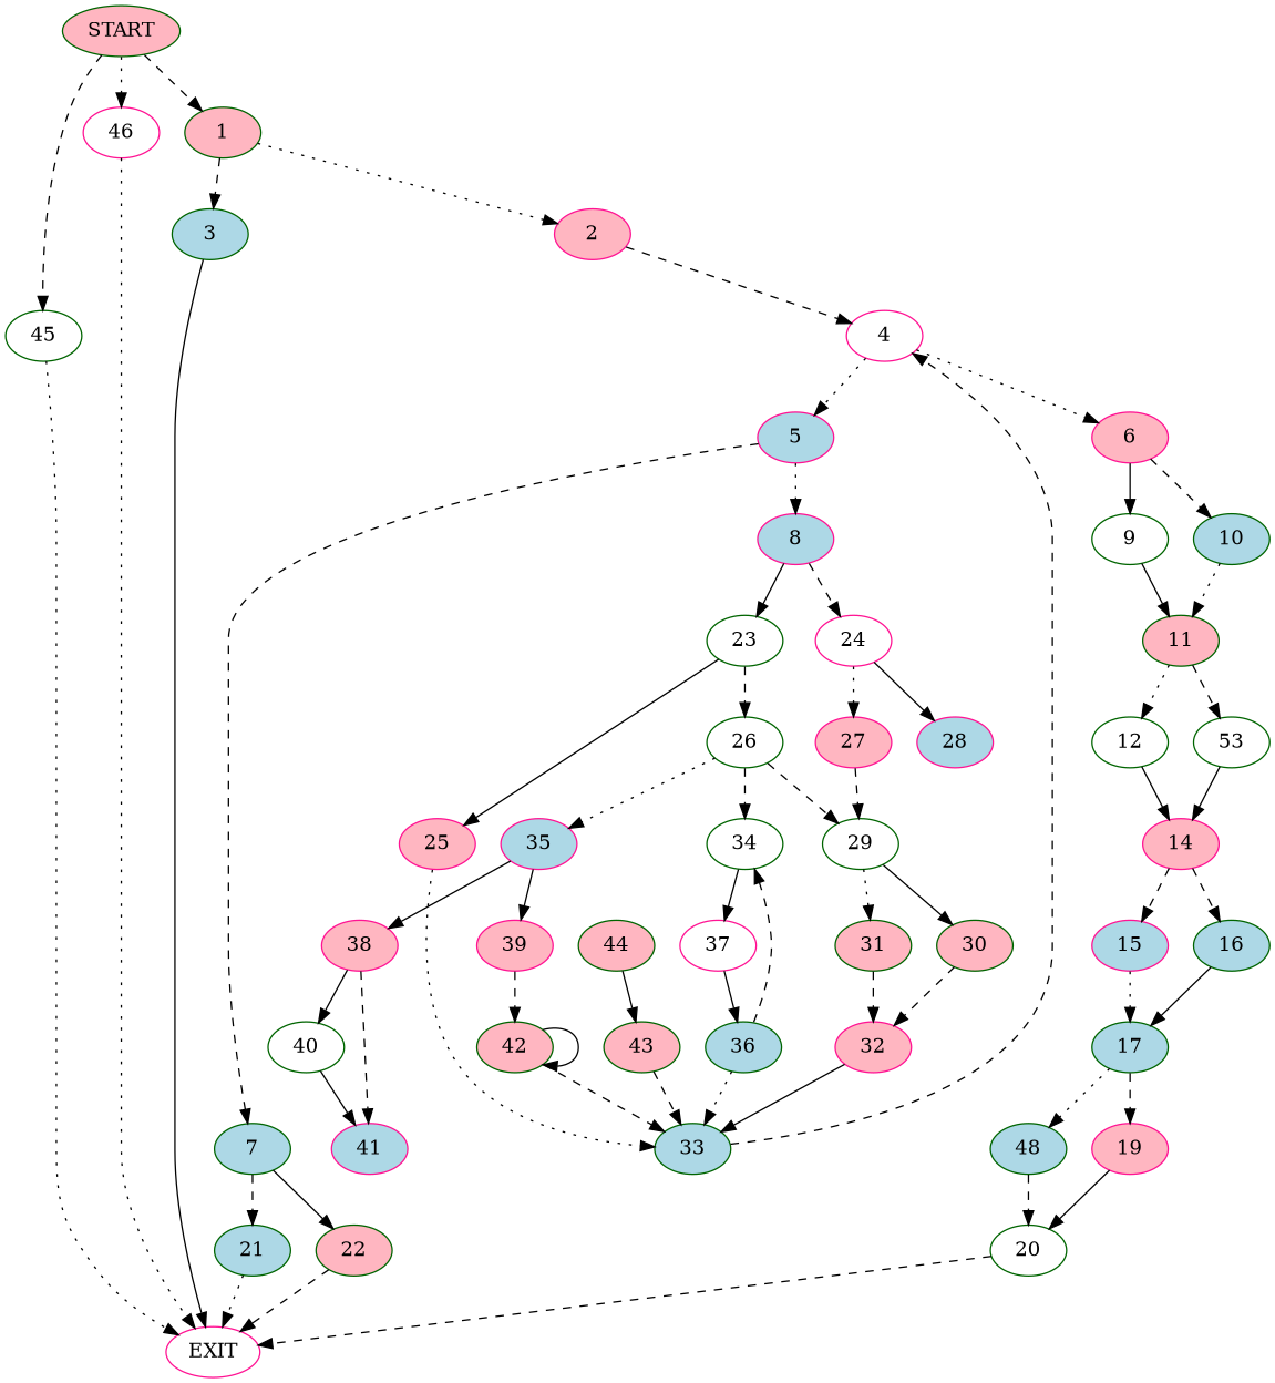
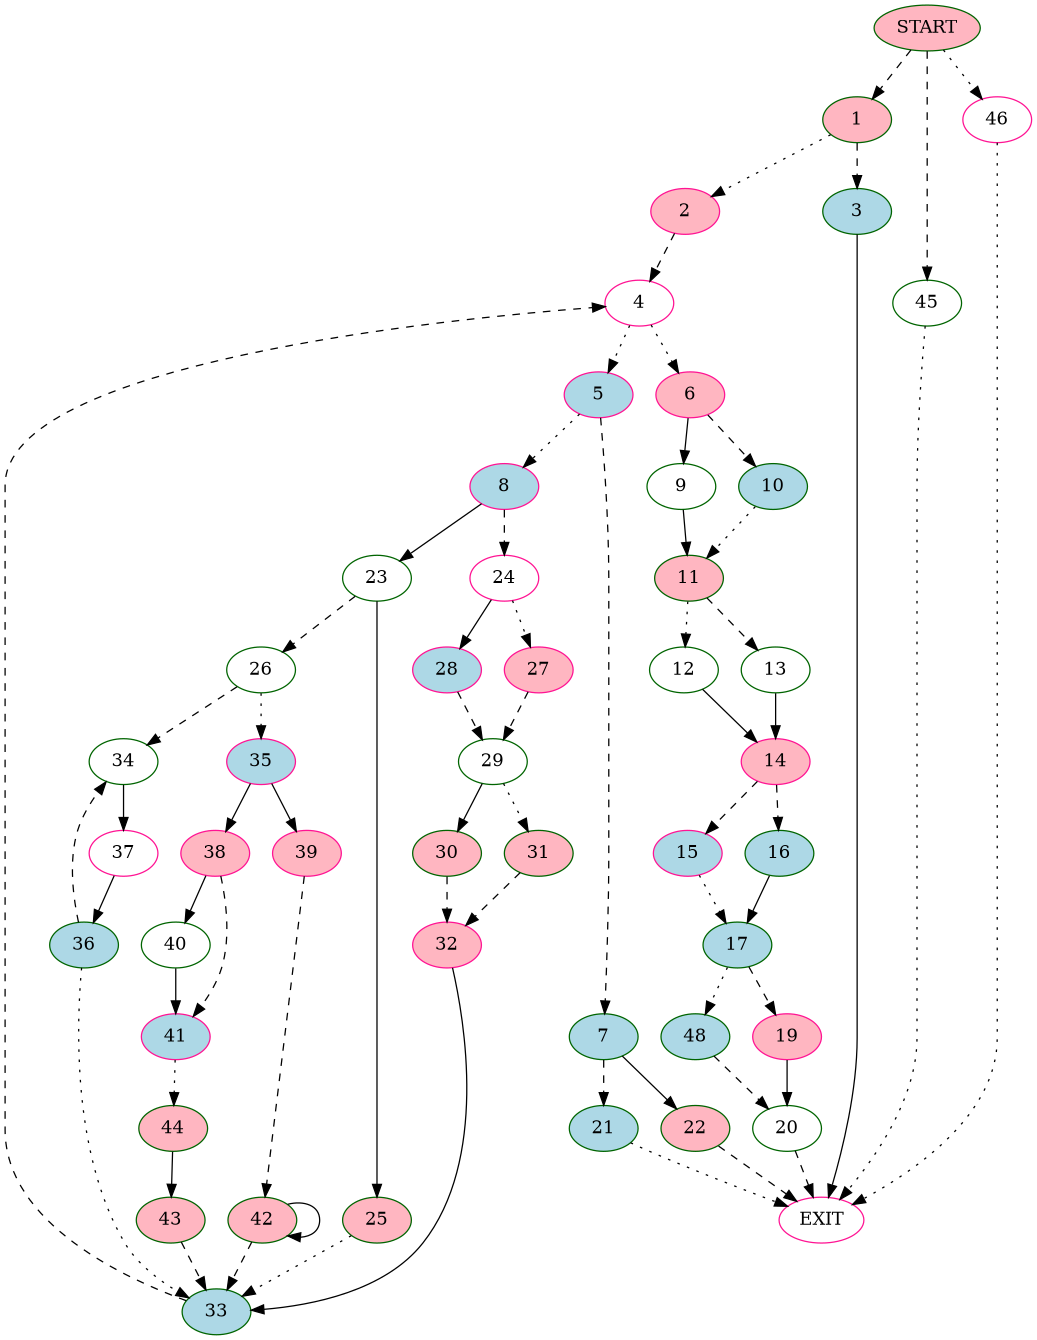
  digraph {
    node [color=darkgreen fillcolor=lightpink style=filled]
    edge [style=dashed]
    n1 [label=START]
    1
    45 [fillcolor=white]
    46 [color=deeppink fillcolor=white]
    2 [color=deeppink]
    3 [fillcolor=lightblue]
    n7 [color=deeppink fillcolor=white label=EXIT]
    4 [color=deeppink fillcolor=white]
    5 [color=deeppink fillcolor=lightblue]
    6 [color=deeppink]
    7 [fillcolor=lightblue]
    8 [color=deeppink fillcolor=lightblue]
    9 [fillcolor=white]
    10 [fillcolor=lightblue]
    21 [fillcolor=lightblue]
    22
    23 [fillcolor=white]
    24 [color=deeppink fillcolor=white]
    11
-   25 [color=deeppink]
+   25
    26 [fillcolor=white]
    27 [color=deeppink]
    28 [color=deeppink fillcolor=lightblue]
    12 [fillcolor=white]
-   13 [fillcolor=white label=53]
+   13 [fillcolor=white]
    14 [color=deeppink]
    15 [color=deeppink fillcolor=lightblue]
    16 [fillcolor=lightblue]
    17 [fillcolor=lightblue]
    n30 [fillcolor=lightblue label=48]
    19 [color=deeppink]
    20 [fillcolor=white]
    33 [fillcolor=lightblue]
    34 [fillcolor=white]
    35 [color=deeppink fillcolor=lightblue]
    29 [fillcolor=white]
    37 [color=deeppink fillcolor=white]
    38 [color=deeppink]
    39 [color=deeppink]
    30
    31
    32 [color=deeppink]
    36 [fillcolor=lightblue]
    40 [fillcolor=white]
    41 [color=deeppink fillcolor=lightblue]
    42
    44
    43
    n1 -> 1
    n1 -> 45
    n1 -> 46 [style=dotted]
    1 -> 2 [style=dotted]
    1 -> 3
    45 -> n7 [style=dotted]
    46 -> n7 [style=dotted]
    2 -> 4
    3 -> n7 [style=solid]
    4 -> 5 [style=dotted]
    4 -> 6 [style=dotted]
    5 -> 7
    5 -> 8 [style=dotted]
    6 -> 9 [style=solid]
    6 -> 10
    7 -> 21
    7 -> 22 [style=solid]
    8 -> 23 [style=solid]
    8 -> 24
    9 -> 11 [style=solid]
    10 -> 11 [style=dotted]
    21 -> n7 [style=dotted]
    22 -> n7
    23 -> 25 [style=solid]
    23 -> 26
    24 -> 27 [style=dotted]
    24 -> 28 [style=solid]
    11 -> 12 [style=dotted]
    11 -> 13
    25 -> 33 [style=dotted]
    26 -> 34
    26 -> 35 [style=dotted]
    27 -> 29
-   26 -> 29
+   28 -> 29
    12 -> 14 [style=solid]
    13 -> 14 [style=solid]
    14 -> 15
    14 -> 16
    15 -> 17 [style=dotted]
    16 -> 17 [style=solid]
    17 -> n30 [style=dotted]
    17 -> 19
    n30 -> 20
    19 -> 20 [style=solid]
    20 -> n7
    33 -> 4
    34 -> 37 [style=solid]
    35 -> 38 [style=solid]
    35 -> 39 [style=solid]
    29 -> 30 [style=solid]
    29 -> 31 [style=dotted]
    37 -> 36 [style=solid]
    38 -> 40 [style=solid]
    38 -> 41
    39 -> 42
    30 -> 32
    31 -> 32
    32 -> 33 [style=solid]
    36 -> 33 [style=dotted]
    36 -> 34
    40 -> 41 [style=solid]
+   41 -> 44 [style=dotted]
    42 -> 33
    42 -> 42 [style=solid]
    44 -> 43 [style=solid]
    43 -> 33
  }
